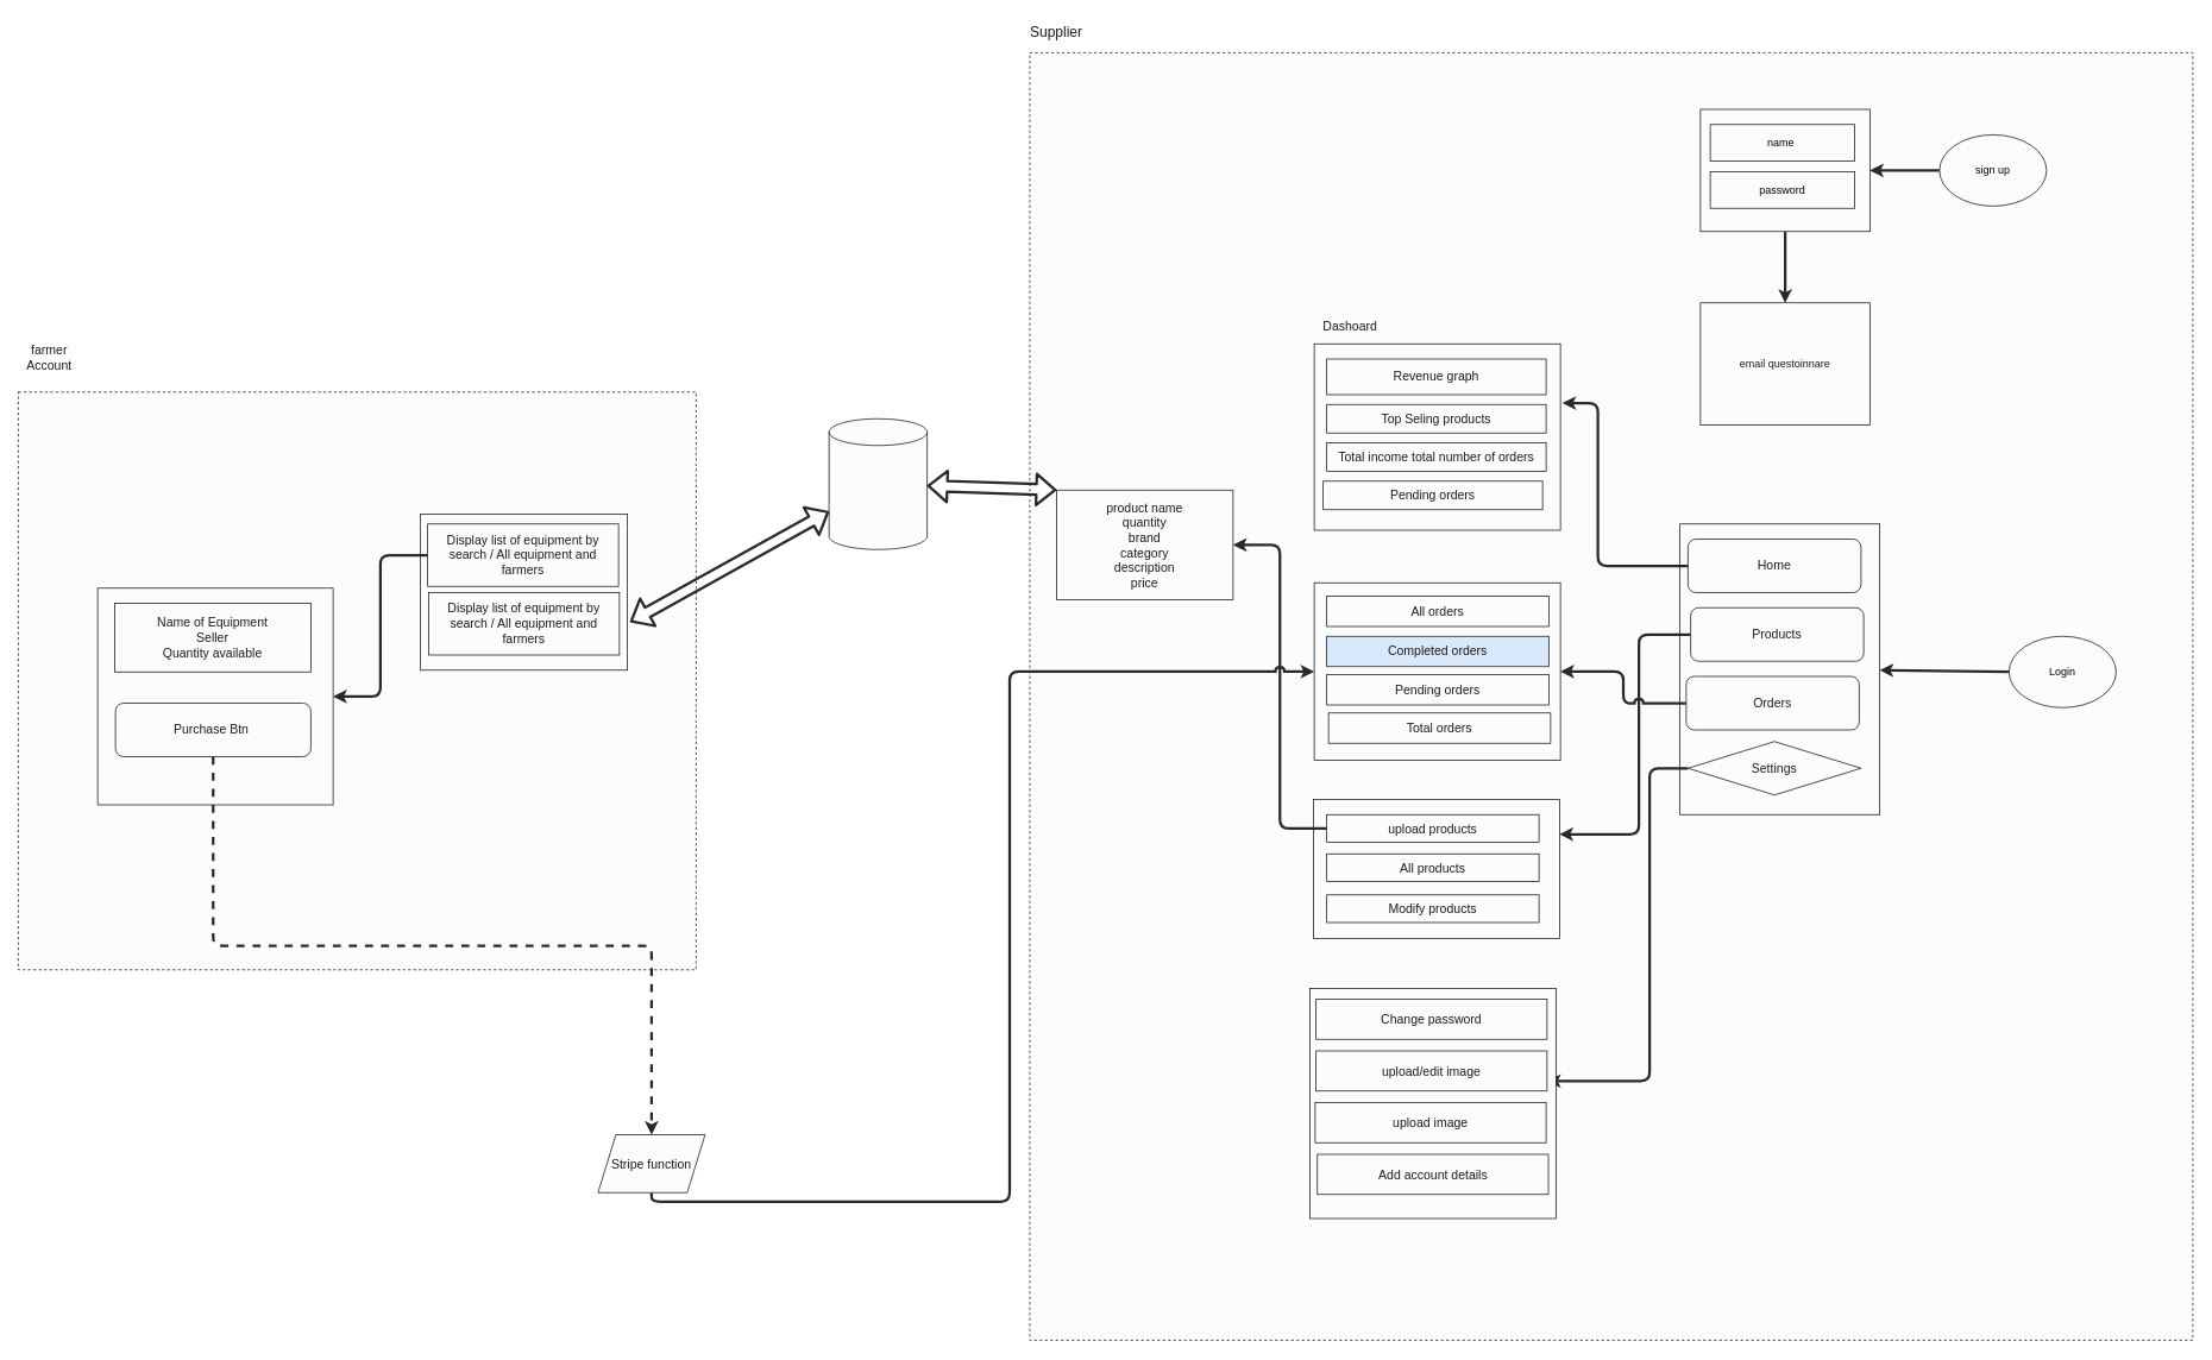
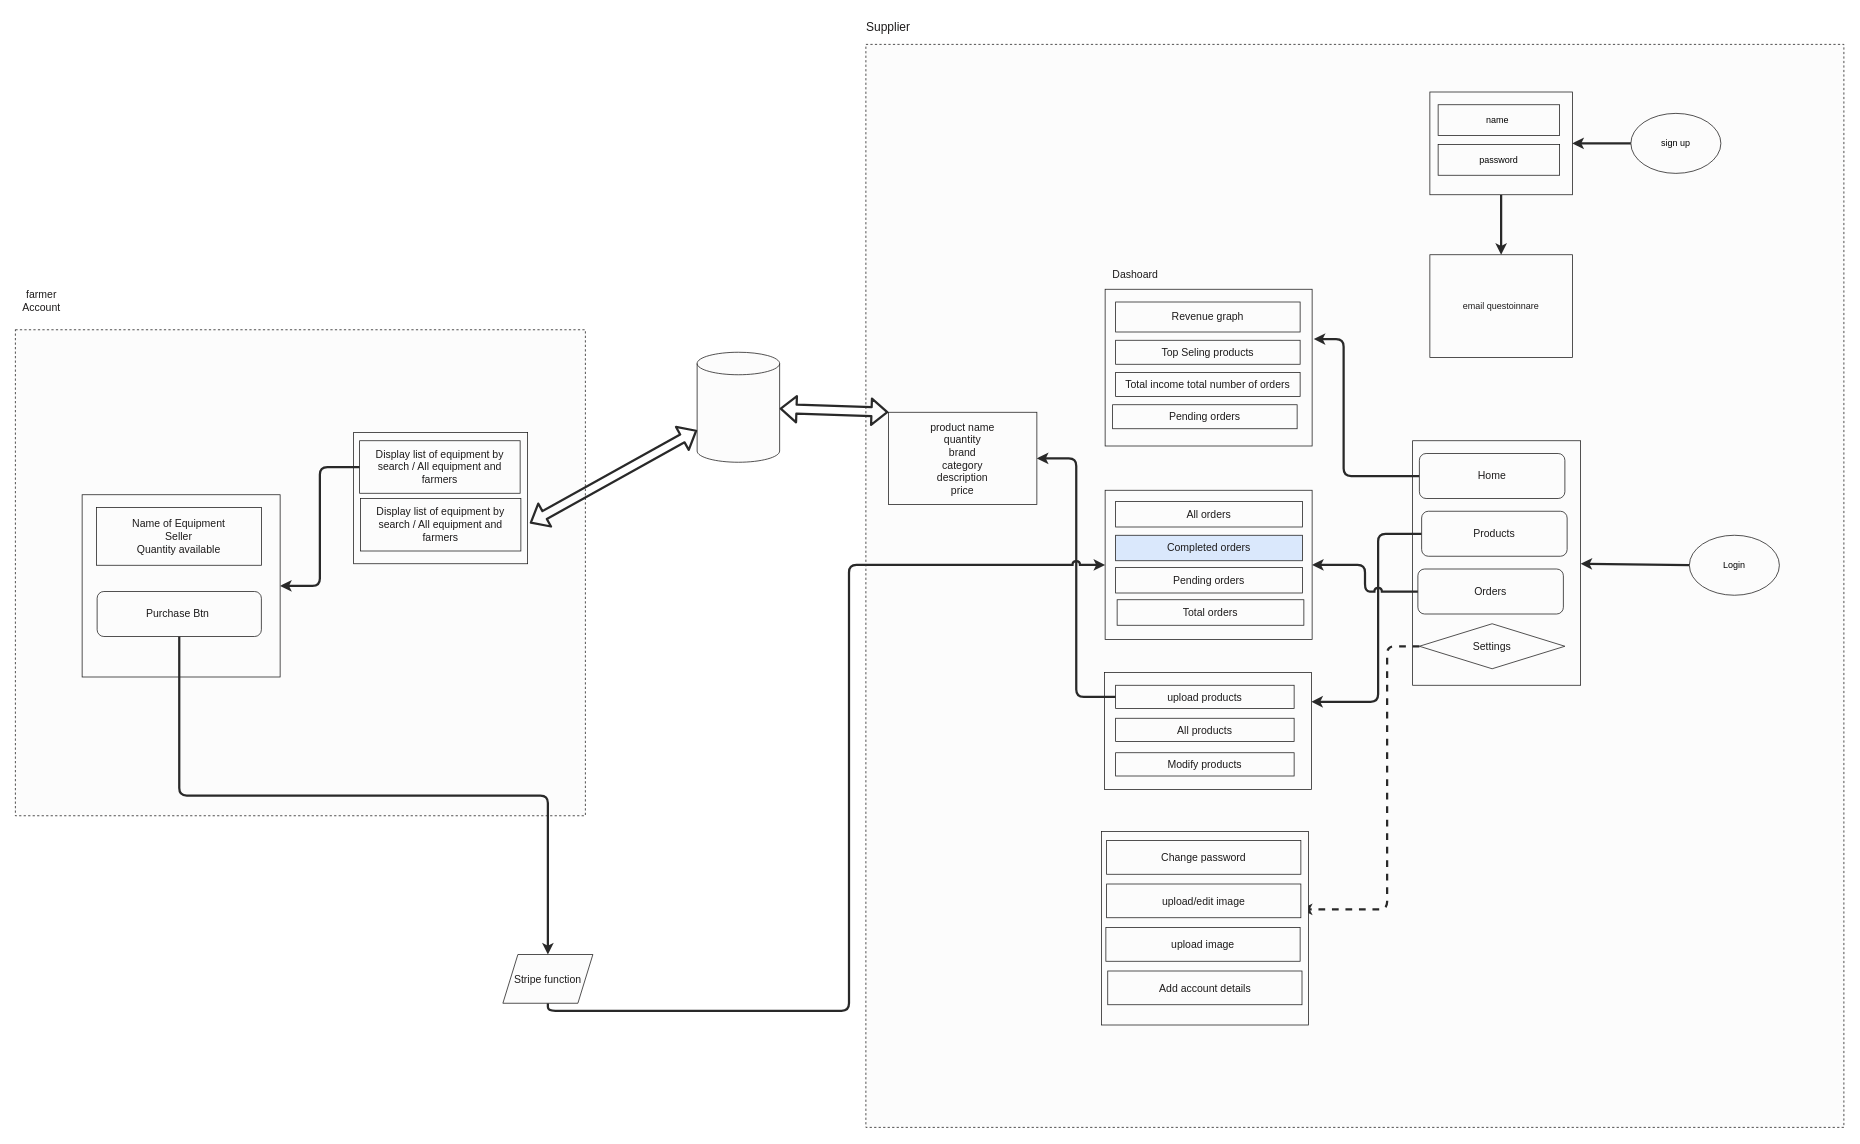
  <mxCell id="0" />
  <mxCell id="1" parent="0" />
  <mxCell id="2" value="" style="rounded=0;whiteSpace=wrap;html=1;dashed=1;strokeColor=#1a1919;fontSize=14;fontColor=#1d1b1b;fillColor=#fcfcfc;" vertex="1" parent="1"><mxGeometry x="1154" y="58.5" width="1304" height="1444" as="geometry" /></mxCell>
  <mxCell id="3" value="" style="rounded=0;whiteSpace=wrap;html=1;strokeColor=#1a1919;fontSize=14;fontColor=#1d1b1b;fillColor=#fcfcfc;dashed=1;" vertex="1" parent="1"><mxGeometry x="20" y="439" width="760" height="648" as="geometry" /></mxCell>
  <mxCell id="4" value="" style="edgeStyle=none;html=1;strokeColor=#292929;strokeWidth=3;fontColor=#000000;" edge="1" parent="1" source="5" target="10"><mxGeometry relative="1" as="geometry" /></mxCell>
  <mxCell id="5" value="" style="rounded=0;whiteSpace=wrap;html=1;fillColor=#fcfcfc;strokeColor=#1a1919;" vertex="1" parent="1"><mxGeometry x="1906" y="122" width="190" height="137" as="geometry" /></mxCell>
  <mxCell id="6" style="edgeStyle=none;html=1;exitX=0;exitY=0.5;exitDx=0;exitDy=0;entryX=1;entryY=0.5;entryDx=0;entryDy=0;fontColor=#000000;strokeColor=#292929;strokeWidth=3;" edge="1" parent="1" source="7" target="5"><mxGeometry relative="1" as="geometry" /></mxCell>
  <mxCell id="7" value="&lt;font color=&quot;#000000&quot;&gt;sign up&lt;/font&gt;" style="ellipse;whiteSpace=wrap;html=1;strokeColor=#1a1919;fillColor=#fcfcfc;" vertex="1" parent="1"><mxGeometry x="2174" y="150.5" width="120" height="80" as="geometry" /></mxCell>
  <mxCell id="8" value="name&amp;nbsp;" style="rounded=0;whiteSpace=wrap;html=1;strokeColor=#1a1919;fontColor=#000000;fillColor=#fcfcfc;" vertex="1" parent="1"><mxGeometry x="1917" y="139" width="162" height="41" as="geometry" /></mxCell>
  <mxCell id="9" value="password" style="rounded=0;whiteSpace=wrap;html=1;strokeColor=#1a1919;fontColor=#000000;fillColor=#fcfcfc;" vertex="1" parent="1"><mxGeometry x="1917" y="192" width="162" height="41" as="geometry" /></mxCell>
  <mxCell id="10" value="&lt;font color=&quot;#1d1b1b&quot;&gt;email questoinnare&lt;/font&gt;" style="rounded=0;whiteSpace=wrap;html=1;fillColor=#fcfcfc;strokeColor=#1a1919;" vertex="1" parent="1"><mxGeometry x="1906" y="339" width="190" height="137" as="geometry" /></mxCell>
  <mxCell id="11" value="" style="edgeStyle=none;html=1;strokeColor=#292929;strokeWidth=3;fontColor=#1d1b1b;" edge="1" parent="1" source="12" target="13"><mxGeometry relative="1" as="geometry" /></mxCell>
  <mxCell id="12" value="&lt;font color=&quot;#000000&quot;&gt;Login&lt;/font&gt;" style="ellipse;whiteSpace=wrap;html=1;strokeColor=#1a1919;fillColor=#fcfcfc;" vertex="1" parent="1"><mxGeometry x="2252" y="713" width="120" height="80" as="geometry" /></mxCell>
  <mxCell id="13" value="" style="whiteSpace=wrap;html=1;fillColor=#fcfcfc;strokeColor=#1a1919;" vertex="1" parent="1"><mxGeometry x="1883" y="587" width="224" height="326" as="geometry" /></mxCell>
  <mxCell id="14" style="edgeStyle=orthogonalEdgeStyle;html=1;exitX=0;exitY=0.5;exitDx=0;exitDy=0;entryX=1.008;entryY=0.318;entryDx=0;entryDy=0;entryPerimeter=0;strokeColor=#292929;strokeWidth=3;fontSize=14;fontColor=#1d1b1b;" edge="1" parent="1" source="15" target="22"><mxGeometry relative="1" as="geometry"><Array as="points"><mxPoint x="1791" y="634" /><mxPoint x="1791" y="452" /></Array></mxGeometry></mxCell>
  <mxCell id="15" value="&lt;font style=&quot;font-size: 14px;&quot;&gt;Home&lt;/font&gt;" style="rounded=1;whiteSpace=wrap;html=1;strokeColor=#1a1919;fontColor=#1d1b1b;fillColor=#fcfcfc;" vertex="1" parent="1"><mxGeometry x="1892" y="604" width="194" height="60" as="geometry" /></mxCell>
  <mxCell id="16" style="edgeStyle=orthogonalEdgeStyle;html=1;exitX=0;exitY=0.5;exitDx=0;exitDy=0;entryX=1;entryY=0.25;entryDx=0;entryDy=0;strokeColor=#292929;strokeWidth=3;fontSize=14;fontColor=#1d1b1b;jumpStyle=arc;" edge="1" parent="1" source="17" target="33"><mxGeometry relative="1" as="geometry"><Array as="points"><mxPoint x="1837" y="711" /><mxPoint x="1837" y="935" /></Array></mxGeometry></mxCell>
  <mxCell id="17" value="&lt;span style=&quot;font-size: 14px;&quot;&gt;Products&lt;/span&gt;" style="rounded=1;whiteSpace=wrap;html=1;strokeColor=#1a1919;fontColor=#1d1b1b;fillColor=#fcfcfc;" vertex="1" parent="1"><mxGeometry x="1895" y="681" width="194" height="60" as="geometry" /></mxCell>
  <mxCell id="18" style="edgeStyle=orthogonalEdgeStyle;html=1;exitX=0;exitY=0.5;exitDx=0;exitDy=0;strokeColor=#292929;strokeWidth=3;fontSize=14;fontColor=#1d1b1b;jumpStyle=arc;" edge="1" parent="1" source="19" target="28"><mxGeometry relative="1" as="geometry" /></mxCell>
  <mxCell id="19" value="&lt;span style=&quot;font-size: 14px;&quot;&gt;Orders&lt;/span&gt;" style="rounded=1;whiteSpace=wrap;html=1;strokeColor=#1a1919;fontColor=#1d1b1b;fillColor=#fcfcfc;" vertex="1" parent="1"><mxGeometry x="1890" y="758" width="194" height="60" as="geometry" /></mxCell>
- <mxCell id="20" style="edgeStyle=orthogonalEdgeStyle;jumpStyle=arc;html=1;exitX=0;exitY=0.5;exitDx=0;exitDy=0;entryX=1;entryY=0.75;entryDx=0;entryDy=0;strokeColor=#292929;strokeWidth=3;fontSize=14;fontColor=#1d1b1b;" edge="1" parent="1" source="21" target="42"><mxGeometry relative="1" as="geometry"><Array as="points"><mxPoint x="1849" y="861" /><mxPoint x="1849" y="1212" /></Array></mxGeometry></mxCell>
+ <mxCell id="20" style="edgeStyle=orthogonalEdgeStyle;jumpStyle=arc;html=1;exitX=0;exitY=0.5;exitDx=0;exitDy=0;entryX=1;entryY=0.75;entryDx=0;entryDy=0;strokeColor=#292929;strokeWidth=3;fontSize=14;fontColor=#1d1b1b;dashed=1;" edge="1" parent="1" source="21" target="42"><mxGeometry relative="1" as="geometry"><Array as="points"><mxPoint x="1849" y="861" /><mxPoint x="1849" y="1212" /></Array></mxGeometry></mxCell>
  <mxCell id="21" value="&lt;span style=&quot;font-size: 14px;&quot;&gt;Settings&lt;/span&gt;" style="rhombus;whiteSpace=wrap;html=1;strokeColor=#1a1919;fontColor=#1d1b1b;fillColor=#fcfcfc;" vertex="1" parent="1"><mxGeometry x="1892" y="831" width="194" height="60" as="geometry" /></mxCell>
  <mxCell id="22" value="" style="rounded=0;whiteSpace=wrap;html=1;strokeColor=#1a1919;fontSize=14;fontColor=#1d1b1b;fillColor=#fcfcfc;" vertex="1" parent="1"><mxGeometry x="1473" y="385" width="276" height="209" as="geometry" /></mxCell>
  <mxCell id="23" value="Revenue graph" style="rounded=0;whiteSpace=wrap;html=1;strokeColor=#1a1919;fontSize=14;fontColor=#1d1b1b;fillColor=#fcfcfc;" vertex="1" parent="1"><mxGeometry x="1487" y="402" width="246" height="40" as="geometry" /></mxCell>
  <mxCell id="24" value="Dashoard" style="text;html=1;strokeColor=none;fillColor=none;align=center;verticalAlign=middle;whiteSpace=wrap;rounded=0;fontSize=14;fontColor=#1d1b1b;" vertex="1" parent="1"><mxGeometry x="1475" y="351" width="77" height="30" as="geometry" /></mxCell>
  <mxCell id="25" value="Top Seling products" style="rounded=0;whiteSpace=wrap;html=1;strokeColor=#1a1919;fontSize=14;fontColor=#1d1b1b;fillColor=#fcfcfc;" vertex="1" parent="1"><mxGeometry x="1487" y="453" width="246" height="32" as="geometry" /></mxCell>
  <mxCell id="26" value="Total income total number of orders" style="rounded=0;whiteSpace=wrap;html=1;strokeColor=#1a1919;fontSize=14;fontColor=#1d1b1b;fillColor=#fcfcfc;" vertex="1" parent="1"><mxGeometry x="1487" y="496" width="246" height="32" as="geometry" /></mxCell>
  <mxCell id="27" value="Pending orders" style="rounded=0;whiteSpace=wrap;html=1;strokeColor=#1a1919;fontSize=14;fontColor=#1d1b1b;fillColor=#fcfcfc;" vertex="1" parent="1"><mxGeometry x="1483" y="539" width="246" height="32" as="geometry" /></mxCell>
  <mxCell id="28" value="" style="rounded=0;whiteSpace=wrap;html=1;strokeColor=#1a1919;fontSize=14;fontColor=#1d1b1b;fillColor=#fcfcfc;" vertex="1" parent="1"><mxGeometry x="1473" y="653" width="276" height="199" as="geometry" /></mxCell>
  <mxCell id="29" value="All orders" style="rounded=0;whiteSpace=wrap;html=1;strokeColor=#1a1919;fontSize=14;fontColor=#1d1b1b;fillColor=#fcfcfc;" vertex="1" parent="1"><mxGeometry x="1487" y="668" width="249" height="34" as="geometry" /></mxCell>
  <mxCell id="30" value="Completed orders" style="rounded=0;whiteSpace=wrap;html=1;strokeColor=#1a1919;fontSize=14;fontColor=#1d1b1b;fillColor=#dae8fc;" vertex="1" parent="1"><mxGeometry x="1487" y="713" width="249" height="34" as="geometry" /></mxCell>
  <mxCell id="31" value="Pending orders" style="rounded=0;whiteSpace=wrap;html=1;strokeColor=#1a1919;fontSize=14;fontColor=#1d1b1b;fillColor=#fcfcfc;" vertex="1" parent="1"><mxGeometry x="1487" y="756" width="249" height="34" as="geometry" /></mxCell>
  <mxCell id="32" value="Total orders" style="rounded=0;whiteSpace=wrap;html=1;strokeColor=#1a1919;fontSize=14;fontColor=#1d1b1b;fillColor=#fcfcfc;" vertex="1" parent="1"><mxGeometry x="1489" y="799" width="249" height="34" as="geometry" /></mxCell>
  <mxCell id="33" value="" style="rounded=0;whiteSpace=wrap;html=1;strokeColor=#1a1919;fontSize=14;fontColor=#1d1b1b;fillColor=#fcfcfc;" vertex="1" parent="1"><mxGeometry x="1472" y="896" width="276" height="156" as="geometry" /></mxCell>
  <mxCell id="34" style="edgeStyle=orthogonalEdgeStyle;html=1;exitX=0;exitY=0.5;exitDx=0;exitDy=0;entryX=1;entryY=0.5;entryDx=0;entryDy=0;strokeColor=#292929;strokeWidth=3;fontSize=14;fontColor=#1d1b1b;" edge="1" parent="1" source="35" target="38"><mxGeometry relative="1" as="geometry" /></mxCell>
  <mxCell id="35" value="upload products" style="rounded=0;whiteSpace=wrap;html=1;strokeColor=#1a1919;fontSize=14;fontColor=#1d1b1b;fillColor=#fcfcfc;" vertex="1" parent="1"><mxGeometry x="1487" y="913" width="238" height="31" as="geometry" /></mxCell>
  <mxCell id="36" value="All products" style="rounded=0;whiteSpace=wrap;html=1;strokeColor=#1a1919;fontSize=14;fontColor=#1d1b1b;fillColor=#fcfcfc;" vertex="1" parent="1"><mxGeometry x="1487" y="957" width="238" height="31" as="geometry" /></mxCell>
  <mxCell id="37" value="Modify products" style="rounded=0;whiteSpace=wrap;html=1;strokeColor=#1a1919;fontSize=14;fontColor=#1d1b1b;fillColor=#fcfcfc;" vertex="1" parent="1"><mxGeometry x="1487" y="1003" width="238" height="31" as="geometry" /></mxCell>
  <mxCell id="38" value="product name&lt;br&gt;quantity&lt;br&gt;brand&lt;br&gt;category&lt;br&gt;description&lt;br&gt;price&lt;br&gt;" style="whiteSpace=wrap;html=1;fontSize=14;fillColor=#fcfcfc;strokeColor=#1a1919;fontColor=#1d1b1b;rounded=0;" vertex="1" parent="1"><mxGeometry x="1184" y="549" width="198" height="123" as="geometry" /></mxCell>
  <mxCell id="39" value="" style="rounded=0;whiteSpace=wrap;html=1;strokeColor=#1a1919;fontSize=14;fontColor=#1d1b1b;fillColor=#fcfcfc;" vertex="1" parent="1"><mxGeometry x="1468" y="1108" width="276" height="258" as="geometry" /></mxCell>
  <mxCell id="40" value="" style="shape=cylinder3;whiteSpace=wrap;html=1;boundedLbl=1;backgroundOutline=1;size=15;strokeColor=#1a1919;fontSize=14;fontColor=#1d1b1b;fillColor=#fcfcfc;" vertex="1" parent="1"><mxGeometry x="929" y="469" width="110" height="146.67" as="geometry" /></mxCell>
  <mxCell id="41" value="Change password" style="rounded=0;whiteSpace=wrap;html=1;strokeColor=#1a1919;fontSize=14;fontColor=#1d1b1b;fillColor=#fcfcfc;" vertex="1" parent="1"><mxGeometry x="1475" y="1120" width="259" height="45" as="geometry" /></mxCell>
  <mxCell id="42" value="upload/edit image" style="rounded=0;whiteSpace=wrap;html=1;strokeColor=#1a1919;fontSize=14;fontColor=#1d1b1b;fillColor=#fcfcfc;" vertex="1" parent="1"><mxGeometry x="1475" y="1178" width="259" height="45" as="geometry" /></mxCell>
  <mxCell id="43" value="upload image" style="rounded=0;whiteSpace=wrap;html=1;strokeColor=#1a1919;fontSize=14;fontColor=#1d1b1b;fillColor=#fcfcfc;" vertex="1" parent="1"><mxGeometry x="1474" y="1236" width="259" height="45" as="geometry" /></mxCell>
  <mxCell id="44" value="" style="shape=flexArrow;endArrow=classic;startArrow=classic;html=1;strokeColor=#292929;strokeWidth=3;fontSize=14;fontColor=#1d1b1b;jumpStyle=arc;exitX=0;exitY=0;exitDx=0;exitDy=0;" edge="1" parent="1" source="38" target="40"><mxGeometry width="100" height="100" relative="1" as="geometry"><mxPoint x="1008" y="800" as="sourcePoint" /><mxPoint x="1108" y="700" as="targetPoint" /></mxGeometry></mxCell>
  <mxCell id="45" value="" style="rounded=0;whiteSpace=wrap;html=1;strokeColor=#1a1919;fontSize=14;fontColor=#1d1b1b;fillColor=#fcfcfc;" vertex="1" parent="1"><mxGeometry x="471" y="576" width="232" height="175" as="geometry" /></mxCell>
  <mxCell id="46" style="edgeStyle=orthogonalEdgeStyle;jumpStyle=arc;html=1;exitX=0;exitY=0.5;exitDx=0;exitDy=0;entryX=1;entryY=0.5;entryDx=0;entryDy=0;strokeColor=#292929;strokeWidth=3;fontSize=14;fontColor=#1d1b1b;" edge="1" parent="1" source="47" target="49"><mxGeometry relative="1" as="geometry" /></mxCell>
  <mxCell id="47" value="Display list of equipment by search / All equipment and farmers" style="rounded=0;whiteSpace=wrap;html=1;strokeColor=#1a1919;fontSize=14;fontColor=#1d1b1b;fillColor=#fcfcfc;" vertex="1" parent="1"><mxGeometry x="479" y="587" width="214" height="70" as="geometry" /></mxCell>
  <mxCell id="48" value="Display list of equipment by search / All equipment and farmers" style="rounded=0;whiteSpace=wrap;html=1;strokeColor=#1a1919;fontSize=14;fontColor=#1d1b1b;fillColor=#fcfcfc;" vertex="1" parent="1"><mxGeometry x="480" y="664" width="214" height="70" as="geometry" /></mxCell>
  <mxCell id="49" value="" style="rounded=0;whiteSpace=wrap;html=1;strokeColor=#1a1919;fontSize=14;fontColor=#1d1b1b;fillColor=#fcfcfc;" vertex="1" parent="1"><mxGeometry x="109" y="659" width="264" height="243" as="geometry" /></mxCell>
  <mxCell id="50" value="Name of Equipment&lt;br&gt;Seller&lt;br&gt;Quantity available" style="rounded=0;whiteSpace=wrap;html=1;strokeColor=#1a1919;fontSize=14;fontColor=#1d1b1b;fillColor=#fcfcfc;" vertex="1" parent="1"><mxGeometry x="128" y="676" width="220" height="77" as="geometry" /></mxCell>
- <mxCell id="51" style="edgeStyle=orthogonalEdgeStyle;jumpStyle=arc;html=1;exitX=0.5;exitY=1;exitDx=0;exitDy=0;strokeColor=#292929;strokeWidth=3;fontSize=14;fontColor=#1d1b1b;dashed=1;" edge="1" parent="1" source="52" target="54"><mxGeometry relative="1" as="geometry" /></mxCell>
+ <mxCell id="51" style="edgeStyle=orthogonalEdgeStyle;jumpStyle=arc;html=1;exitX=0.5;exitY=1;exitDx=0;exitDy=0;strokeColor=#292929;strokeWidth=3;fontSize=14;fontColor=#1d1b1b;" edge="1" parent="1" source="52" target="54"><mxGeometry relative="1" as="geometry" /></mxCell>
  <mxCell id="52" value="Purchase Btn&amp;nbsp;" style="rounded=1;whiteSpace=wrap;html=1;strokeColor=#1a1919;fontSize=14;fontColor=#1d1b1b;fillColor=#fcfcfc;" vertex="1" parent="1"><mxGeometry x="129" y="788" width="219" height="60" as="geometry" /></mxCell>
  <mxCell id="53" style="edgeStyle=orthogonalEdgeStyle;jumpStyle=arc;html=1;exitX=0.5;exitY=1;exitDx=0;exitDy=0;entryX=0;entryY=0.5;entryDx=0;entryDy=0;strokeColor=#292929;strokeWidth=3;fontSize=14;fontColor=#1d1b1b;" edge="1" parent="1" source="54" target="28"><mxGeometry relative="1" as="geometry" /></mxCell>
  <mxCell id="54" value="Stripe function" style="shape=parallelogram;perimeter=parallelogramPerimeter;whiteSpace=wrap;html=1;fixedSize=1;strokeColor=#1a1919;fontSize=14;fontColor=#1d1b1b;fillColor=#fcfcfc;" vertex="1" parent="1"><mxGeometry x="670" y="1272" width="120" height="65" as="geometry" /></mxCell>
  <mxCell id="55" value="" style="shape=flexArrow;endArrow=classic;startArrow=classic;html=1;strokeColor=#292929;strokeWidth=3;fontSize=14;fontColor=#1d1b1b;jumpStyle=arc;" edge="1" parent="1" target="40"><mxGeometry width="100" height="100" relative="1" as="geometry"><mxPoint x="706" y="697" as="sourcePoint" /><mxPoint x="806" y="597" as="targetPoint" /></mxGeometry></mxCell>
  <mxCell id="56" value="farmer Account" style="text;html=1;strokeColor=none;fillColor=none;align=center;verticalAlign=middle;whiteSpace=wrap;rounded=0;dashed=1;fontSize=14;fontColor=#1d1b1b;" vertex="1" parent="1"><mxGeometry x="25" y="385" width="60" height="30" as="geometry" /></mxCell>
  <mxCell id="57" value="&lt;font style=&quot;font-size: 16px;&quot;&gt;Supplier&lt;/font&gt;" style="text;html=1;strokeColor=none;fillColor=none;align=center;verticalAlign=middle;whiteSpace=wrap;rounded=0;dashed=1;fontSize=14;fontColor=#1d1b1b;" vertex="1" parent="1"><mxGeometry x="1154" y="20" width="60" height="30" as="geometry" /></mxCell>
  <mxCell id="58" value="Add account details" style="rounded=0;whiteSpace=wrap;html=1;strokeColor=#1a1919;fontSize=14;fontColor=#1d1b1b;fillColor=#fcfcfc;" vertex="1" parent="1"><mxGeometry x="1476.5" y="1294" width="259" height="45" as="geometry" /></mxCell>
